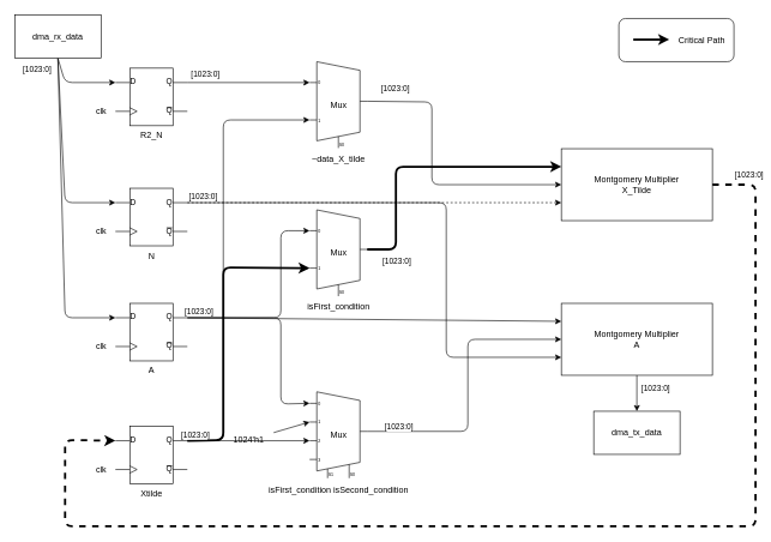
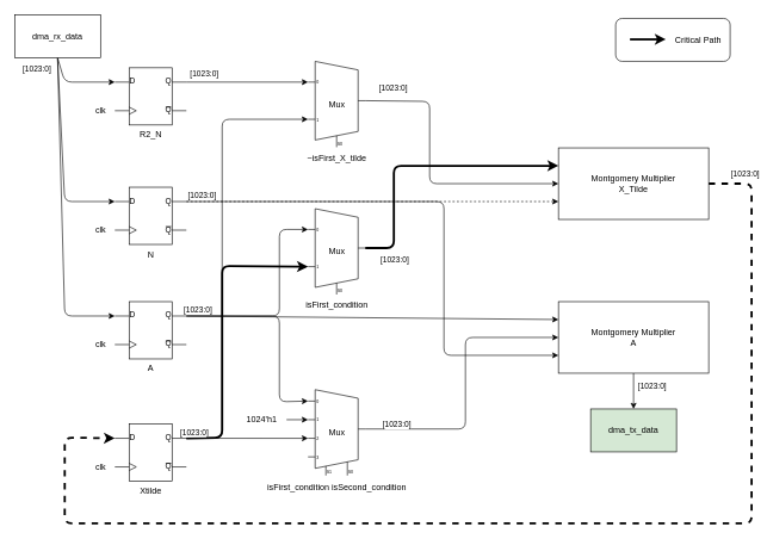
  <mxCell id="0" />
  <mxCell id="1" parent="0" />
  <mxCell id="2" style="edgeStyle=none;html=1;entryX=0;entryY=0.217;entryDx=0;entryDy=3;entryPerimeter=0;exitX=1;exitY=0.25;exitDx=0;exitDy=0;exitPerimeter=0;" parent="1" source="3" target="45" edge="1"><mxGeometry relative="1" as="geometry"><mxPoint x="490" as="sourcePoint" y="-29" /><Array as="points"><mxPoint x="390" y="441" /><mxPoint x="390" y="320" /></Array></mxGeometry></mxCell>
  <mxCell id="3" value="A" style="verticalLabelPosition=bottom;shadow=0;dashed=0;align=center;html=1;verticalAlign=top;shape=mxgraph.electrical.logic_gates.d_type_flip-flop;" parent="1" vertex="1"><mxGeometry x="160" y="421" width="100" height="80" as="geometry" /></mxCell>
  <mxCell id="4" value="clk" style="text;html=1;align=center;verticalAlign=middle;resizable=0;points=[];autosize=1;strokeColor=none;fillColor=none;" parent="1" vertex="1"><mxGeometry x="120" y="466" width="40" height="30" as="geometry" /></mxCell>
  <mxCell id="5" style="edgeStyle=none;html=1;exitX=1;exitY=0.25;exitDx=0;exitDy=0;exitPerimeter=0;entryX=0;entryY=0.542;entryDx=0;entryDy=3;entryPerimeter=0;" parent="1" source="9" target="34" edge="1"><mxGeometry relative="1" as="geometry"><Array as="points" /></mxGeometry></mxCell>
  <mxCell id="6" style="edgeStyle=none;html=1;exitX=1;exitY=0.25;exitDx=0;exitDy=0;exitPerimeter=0;entryX=0;entryY=0.65;entryDx=0;entryDy=3;entryPerimeter=0;" parent="1" source="9" target="42" edge="1"><mxGeometry relative="1" as="geometry"><mxPoint x="500" y="321" as="targetPoint" /><Array as="points"><mxPoint x="310" y="612" /><mxPoint x="310" y="166" /></Array></mxGeometry></mxCell>
  <mxCell id="7" style="edgeStyle=none;html=1;exitX=1;exitY=0.25;exitDx=0;exitDy=0;exitPerimeter=0;entryX=0;entryY=0.65;entryDx=0;entryDy=3;entryPerimeter=0;strokeWidth=3;" parent="1" source="9" target="45" edge="1"><mxGeometry relative="1" as="geometry"><Array as="points"><mxPoint x="310" y="611" /><mxPoint x="310" y="371" /></Array></mxGeometry></mxCell>
  <mxCell id="8" value="[1023:0]" style="edgeLabel;html=1;align=center;verticalAlign=middle;resizable=0;points=[];" parent="7" vertex="1" connectable="0"><mxGeometry x="-0.929" y="1" relative="1" as="geometry"><mxPoint x="-4" y="-7" as="offset" /></mxGeometry></mxCell>
  <mxCell id="9" value="Xtilde" style="verticalLabelPosition=bottom;shadow=0;dashed=0;align=center;html=1;verticalAlign=top;shape=mxgraph.electrical.logic_gates.d_type_flip-flop;" parent="1" vertex="1"><mxGeometry x="160" y="592" width="100" height="80" as="geometry" /></mxCell>
  <mxCell id="10" value="clk" style="text;html=1;align=center;verticalAlign=middle;resizable=0;points=[];autosize=1;strokeColor=none;fillColor=none;" parent="1" vertex="1"><mxGeometry x="120" y="637" width="40" height="30" as="geometry" /></mxCell>
  <mxCell id="11" style="edgeStyle=none;html=1;exitX=1;exitY=0.25;exitDx=0;exitDy=0;exitPerimeter=0;entryX=0;entryY=0.217;entryDx=0;entryDy=3;entryPerimeter=0;" parent="1" source="13" target="42" edge="1"><mxGeometry relative="1" as="geometry" /></mxCell>
  <mxCell id="12" value="[1023:0]" style="edgeLabel;html=1;align=center;verticalAlign=middle;resizable=0;points=[];" parent="11" vertex="1" connectable="0"><mxGeometry x="-0.716" y="1" relative="1" as="geometry"><mxPoint y="-12" as="offset" /></mxGeometry></mxCell>
  <mxCell id="13" value="R2_N" style="verticalLabelPosition=bottom;shadow=0;dashed=0;align=center;html=1;verticalAlign=top;shape=mxgraph.electrical.logic_gates.d_type_flip-flop;" parent="1" vertex="1"><mxGeometry x="160" y="94" width="100" height="80" as="geometry" /></mxCell>
  <mxCell id="14" value="clk" style="text;html=1;align=center;verticalAlign=middle;resizable=0;points=[];autosize=1;strokeColor=none;fillColor=none;" parent="1" vertex="1"><mxGeometry x="120" y="139" width="40" height="30" as="geometry" /></mxCell>
  <mxCell id="15" style="edgeStyle=none;html=1;exitX=1;exitY=0.25;exitDx=0;exitDy=0;exitPerimeter=0;entryX=0;entryY=0.75;entryDx=0;entryDy=0;" parent="1" source="18" target="24" edge="1"><mxGeometry relative="1" as="geometry"><Array as="points"><mxPoint x="620" y="281" /><mxPoint x="620" y="496" /></Array></mxGeometry></mxCell>
  <mxCell id="16" style="edgeStyle=none;html=1;exitX=1;exitY=0.25;exitDx=0;exitDy=0;exitPerimeter=0;entryX=0;entryY=0.75;entryDx=0;entryDy=0;dashed=1;" parent="1" source="18" target="39" edge="1"><mxGeometry relative="1" as="geometry" /></mxCell>
  <mxCell id="17" value="[1023:0]" style="edgeLabel;html=1;align=center;verticalAlign=middle;resizable=0;points=[];" parent="16" vertex="1" connectable="0"><mxGeometry x="-0.918" y="2" relative="1" as="geometry"><mxPoint y="-8" as="offset" /></mxGeometry></mxCell>
  <mxCell id="18" value="N" style="verticalLabelPosition=bottom;shadow=0;dashed=0;align=center;html=1;verticalAlign=top;shape=mxgraph.electrical.logic_gates.d_type_flip-flop;" parent="1" vertex="1"><mxGeometry x="160" y="261" width="100" height="80" as="geometry" /></mxCell>
  <mxCell id="19" value="clk" style="text;html=1;align=center;verticalAlign=middle;resizable=0;points=[];autosize=1;strokeColor=none;fillColor=none;" parent="1" vertex="1"><mxGeometry x="120" y="306" width="40" height="30" as="geometry" /></mxCell>
  <mxCell id="20" style="edgeStyle=none;html=1;entryX=0;entryY=0.25;entryDx=0;entryDy=0;entryPerimeter=0;exitX=1;exitY=0.5;exitDx=0;exitDy=0;strokeWidth=3;dashed=1;" parent="1" source="39" target="9" edge="1"><mxGeometry relative="1" as="geometry"><mxPoint x="205" y="380" as="targetPoint" /><Array as="points"><mxPoint x="1050" y="256" /><mxPoint x="1050" y="731" /><mxPoint x="90" y="731" /><mxPoint x="90" y="611" /></Array></mxGeometry></mxCell>
  <mxCell id="21" value="[1023:0]" style="edgeLabel;html=1;align=center;verticalAlign=middle;resizable=0;points=[];" parent="20" vertex="1" connectable="0"><mxGeometry x="-0.945" y="1" relative="1" as="geometry"><mxPoint x="4" y="-14" as="offset" /></mxGeometry></mxCell>
  <mxCell id="22" style="edgeStyle=none;html=1;entryX=0.5;entryY=0;entryDx=0;entryDy=0;" parent="1" source="24" target="38" edge="1"><mxGeometry relative="1" as="geometry"><Array as="points" /></mxGeometry></mxCell>
  <mxCell id="23" value="[1023:0]" style="edgeLabel;html=1;align=center;verticalAlign=middle;resizable=0;points=[];" parent="22" vertex="1" connectable="0"><mxGeometry x="-0.297" relative="1" as="geometry"><mxPoint x="25" as="offset" /></mxGeometry></mxCell>
  <mxCell id="24" value="Montgomery Multiplier&lt;br&gt;A" style="whiteSpace=wrap;html=1;" parent="1" vertex="1"><mxGeometry x="780" y="421" width="210" height="100" as="geometry" /></mxCell>
  <mxCell id="25" style="edgeStyle=none;html=1;entryX=0;entryY=0.25;entryDx=0;entryDy=0;entryPerimeter=0;exitX=0.5;exitY=1;exitDx=0;exitDy=0;" parent="1" source="37" target="18" edge="1"><mxGeometry relative="1" as="geometry"><mxPoint x="145" y="321" as="targetPoint" /><mxPoint x="34.859" y="20" as="sourcePoint" /><Array as="points"><mxPoint x="90" y="281" /></Array></mxGeometry></mxCell>
  <mxCell id="26" style="edgeStyle=none;html=1;entryX=0;entryY=0.25;entryDx=0;entryDy=0;entryPerimeter=0;exitX=0.5;exitY=1;exitDx=0;exitDy=0;" parent="1" source="37" target="13" edge="1"><mxGeometry relative="1" as="geometry"><mxPoint x="34.37" y="22.4" as="sourcePoint" /><mxPoint x="300" y="206" as="targetPoint" /><Array as="points"><mxPoint x="90" y="114" /></Array></mxGeometry></mxCell>
  <mxCell id="27" style="edgeStyle=none;html=1;entryX=0;entryY=0.25;entryDx=0;entryDy=0;entryPerimeter=0;exitX=0.5;exitY=1;exitDx=0;exitDy=0;" parent="1" source="37" target="3" edge="1"><mxGeometry relative="1" as="geometry"><mxPoint x="80" y="5.692" as="sourcePoint" /><mxPoint x="205" y="39.5" as="targetPoint" /><Array as="points"><mxPoint x="90" y="441" /></Array></mxGeometry></mxCell>
  <mxCell id="28" value="[1023:0]" style="edgeLabel;html=1;align=center;verticalAlign=middle;resizable=0;points=[];" parent="27" vertex="1" connectable="0"><mxGeometry x="-0.912" y="-1" relative="1" as="geometry"><mxPoint x="-29" y="-4" as="offset" /></mxGeometry></mxCell>
  <mxCell id="29" style="edgeStyle=none;html=1;exitX=1;exitY=0.25;exitDx=0;exitDy=0;exitPerimeter=0;entryX=0;entryY=0.25;entryDx=0;entryDy=0;" parent="1" source="3" target="24" edge="1"><mxGeometry relative="1" as="geometry"><Array as="points" /><mxPoint x="595" y="42" as="sourcePoint" /></mxGeometry></mxCell>
  <mxCell id="30" style="edgeStyle=none;html=1;entryX=0;entryY=0.108;entryDx=0;entryDy=3;entryPerimeter=0;exitX=1;exitY=0.25;exitDx=0;exitDy=0;exitPerimeter=0;" parent="1" source="3" target="34" edge="1"><mxGeometry relative="1" as="geometry"><mxPoint x="595" y="42" as="sourcePoint" /><Array as="points"><mxPoint x="390" y="441" /><mxPoint x="390" y="561" /></Array></mxGeometry></mxCell>
  <mxCell id="31" value="[1023:0]" style="edgeLabel;html=1;align=center;verticalAlign=middle;resizable=0;points=[];" parent="30" vertex="1" connectable="0"><mxGeometry x="-0.9" y="-2" relative="1" as="geometry"><mxPoint y="-12" as="offset" /></mxGeometry></mxCell>
  <mxCell id="32" style="edgeStyle=none;html=1;exitX=1;exitY=0.5;exitDx=0;exitDy=-5;exitPerimeter=0;entryX=0;entryY=0.5;entryDx=0;entryDy=0;" parent="1" source="34" target="24" edge="1"><mxGeometry relative="1" as="geometry"><Array as="points"><mxPoint x="650" y="599" /><mxPoint x="650" y="471" /></Array></mxGeometry></mxCell>
  <mxCell id="33" value="[1023:0]" style="edgeLabel;html=1;align=center;verticalAlign=middle;resizable=0;points=[];" parent="32" vertex="1" connectable="0"><mxGeometry x="-0.782" y="2" relative="1" as="geometry"><mxPoint y="-5" as="offset" /></mxGeometry></mxCell>
  <mxCell id="34" value="Mux" style="shadow=0;dashed=0;align=center;html=1;strokeWidth=1;shape=mxgraph.electrical.abstract.mux2;selectorPins=2;" parent="1" vertex="1"><mxGeometry x="430" y="544" width="80" height="120" as="geometry" /></mxCell>
  <mxCell id="35" style="edgeStyle=none;html=1;entryX=0;entryY=0.325;entryDx=0;entryDy=3;entryPerimeter=0;" parent="1" source="36" target="34" edge="1"><mxGeometry relative="1" as="geometry" /></mxCell>
- <mxCell id="36" value="1024'h1" style="text;html=1;align=center;verticalAlign=middle;resizable=0;points=[];autosize=1;strokeColor=none;fillColor=none;" parent="1" vertex="1"><mxGeometry x="310" y="596" width="70" height="30" as="geometry" /></mxCell>
+ <mxCell id="36" value="1024'h1" style="text;html=1;align=center;verticalAlign=middle;resizable=0;points=[];autosize=1;strokeColor=none;fillColor=none;" parent="1" vertex="1"><mxGeometry x="330" y="571" width="70" height="30" as="geometry" /></mxCell>
  <mxCell id="37" value="dma_rx_data" style="whiteSpace=wrap;html=1;" parent="1" vertex="1"><mxGeometry x="20" y="20" width="120" height="60" as="geometry" /></mxCell>
- <mxCell id="38" value="dma_tx_data" style="whiteSpace=wrap;html=1;" parent="1" vertex="1"><mxGeometry x="825" y="571" width="120" height="60" as="geometry" /></mxCell>
+ <mxCell id="38" value="dma_tx_data" style="whiteSpace=wrap;html=1;fillColor=#d5e8d4;" parent="1" vertex="1"><mxGeometry x="825" y="571" width="120" height="60" as="geometry" /></mxCell>
  <mxCell id="39" value="Montgomery Multiplier&lt;br&gt;X_Tilde" style="whiteSpace=wrap;html=1;" parent="1" vertex="1"><mxGeometry x="780" y="206" width="210" height="100" as="geometry" /></mxCell>
  <mxCell id="40" style="edgeStyle=none;html=1;exitX=1;exitY=0.5;exitDx=0;exitDy=-5;exitPerimeter=0;entryX=0;entryY=0.5;entryDx=0;entryDy=0;" parent="1" source="42" target="39" edge="1"><mxGeometry relative="1" as="geometry"><Array as="points"><mxPoint x="600" y="141" /><mxPoint x="600" y="256" /></Array></mxGeometry></mxCell>
  <mxCell id="41" value="[1023:0]" style="edgeLabel;html=1;align=center;verticalAlign=middle;resizable=0;points=[];" parent="40" vertex="1" connectable="0"><mxGeometry x="-0.802" y="2" relative="1" as="geometry"><mxPoint y="-17" as="offset" /></mxGeometry></mxCell>
  <mxCell id="42" value="Mux" style="shadow=0;dashed=0;align=center;html=1;strokeWidth=1;shape=mxgraph.electrical.abstract.mux2;" parent="1" vertex="1"><mxGeometry x="430" y="85" width="80" height="120" as="geometry" /></mxCell>
  <mxCell id="43" style="edgeStyle=none;html=1;exitX=1;exitY=0.5;exitDx=0;exitDy=-5;exitPerimeter=0;entryX=0;entryY=0.25;entryDx=0;entryDy=0;strokeWidth=3;" parent="1" source="45" target="39" edge="1"><mxGeometry relative="1" as="geometry"><Array as="points"><mxPoint x="550" y="346" /><mxPoint x="550" y="231" /></Array></mxGeometry></mxCell>
  <mxCell id="44" value="[1023:0]" style="edgeLabel;html=1;align=center;verticalAlign=middle;resizable=0;points=[];" parent="43" vertex="1" connectable="0"><mxGeometry x="-0.644" relative="1" as="geometry"><mxPoint y="44" as="offset" /></mxGeometry></mxCell>
  <mxCell id="45" value="Mux" style="shadow=0;dashed=0;align=center;html=1;strokeWidth=1;shape=mxgraph.electrical.abstract.mux2;selectorPins=1;" parent="1" vertex="1"><mxGeometry x="430" y="291" width="80" height="120" as="geometry" /></mxCell>
  <mxCell id="46" value="" style="rounded=1;whiteSpace=wrap;html=1;align=right;" parent="1" vertex="1"><mxGeometry x="860" y="25" width="160" height="60" as="geometry" /></mxCell>
  <mxCell id="47" style="edgeStyle=none;html=1;exitX=1;exitY=0.25;exitDx=0;exitDy=0;exitPerimeter=0;entryX=0;entryY=0.5;entryDx=0;entryDy=0;strokeWidth=3;" parent="1" edge="1"><mxGeometry relative="1" as="geometry"><mxPoint x="930" y="54.29" as="targetPoint" /><mxPoint x="880" y="54.29" as="sourcePoint" /></mxGeometry></mxCell>
  <mxCell id="48" value="Critical Path" style="text;html=1;align=center;verticalAlign=middle;resizable=0;points=[];autosize=1;strokeColor=none;fillColor=none;" parent="1" vertex="1"><mxGeometry x="930" y="40" width="90" height="30" as="geometry" /></mxCell>
- <mxCell id="49" value="~data_X_tilde" style="text;html=1;align=center;verticalAlign=middle;resizable=0;points=[];autosize=1;strokeColor=none;fillColor=none;" parent="1" vertex="1"><mxGeometry x="415" y="205" width="110" height="30" as="geometry" /></mxCell>
+ <mxCell id="49" value="~isFirst_X_tilde" style="text;html=1;align=center;verticalAlign=middle;resizable=0;points=[];autosize=1;strokeColor=none;fillColor=none;" parent="1" vertex="1"><mxGeometry x="415" y="205" width="110" height="30" as="geometry" /></mxCell>
  <mxCell id="50" value="isFirst_condition" style="text;html=1;align=center;verticalAlign=middle;resizable=0;points=[];autosize=1;strokeColor=none;fillColor=none;" parent="1" vertex="1"><mxGeometry x="415" y="411" width="110" height="30" as="geometry" /></mxCell>
  <mxCell id="51" value="isFirst_condition isSecond_condition" style="text;html=1;align=center;verticalAlign=middle;resizable=0;points=[];autosize=1;strokeColor=none;fillColor=none;" parent="1" vertex="1"><mxGeometry x="360" y="666" width="220" height="30" as="geometry" /></mxCell>
